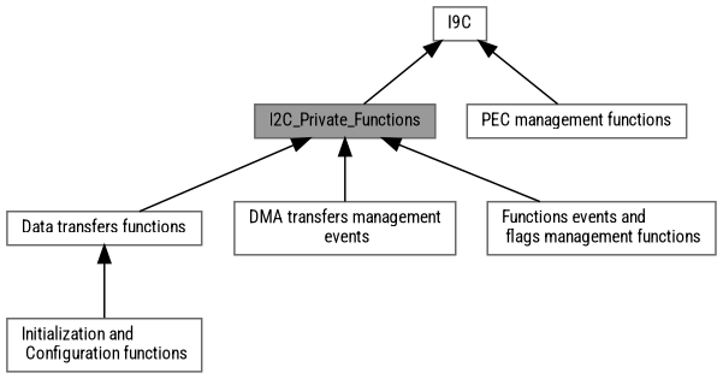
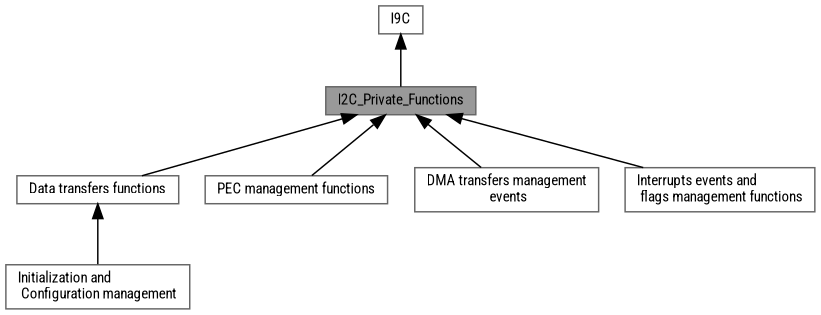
  digraph {
    fontname="Roboto Condensed"
    rankdir=TB
    node [color=grey40 fillcolor=white fontname="Roboto Condensed" fontsize=10 shape=box style=filled]
    edge [dir=back fontname="Roboto Condensed" fontsize=10 labelfontname=Helvetica labelfontsize=10 shape=plaintext style=solid]
    n1 [height=0.2 label=I9C width=0.4]
    n2 [color=gray40 fillcolor=grey60 fontcolor=black height=0.2 label=I2C_Private_Functions width=0.4]
    n3 [height=0.2 label="Data transfers functions" width=0.4]
    n4 [height=0.2 label="PEC management functions" width=0.4]
    n5 [height=0.2 label="DMA transfers management\l events" width=0.4]
-   n6 [height=0.2 label="Functions events and\l flags management functions" width=0.4]
-   n7 [height=0.2 label="Initialization and\l Configuration functions" width=0.4]
+   n6 [height=0.2 label="Interrupts events and\l flags management functions" width=0.4]
+   n7 [height=0.2 label="Initialization and\l Configuration management" width=0.4]
    n1 -> n2
    n2 -> n3
-   n1 -> n4
+   n2 -> n4
    n2 -> n5
    n2 -> n6
    n3 -> n7
  }
